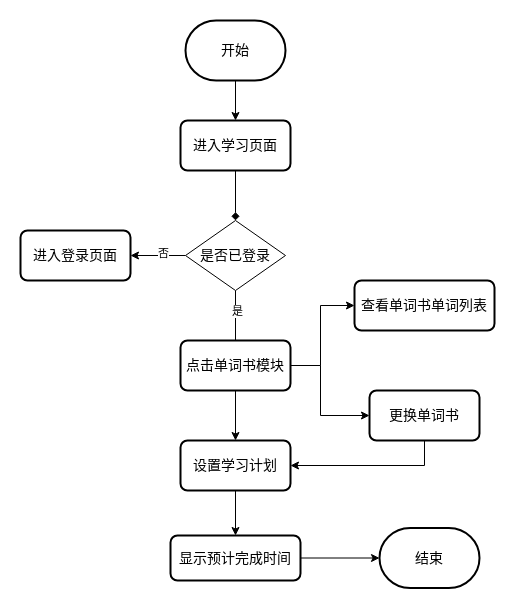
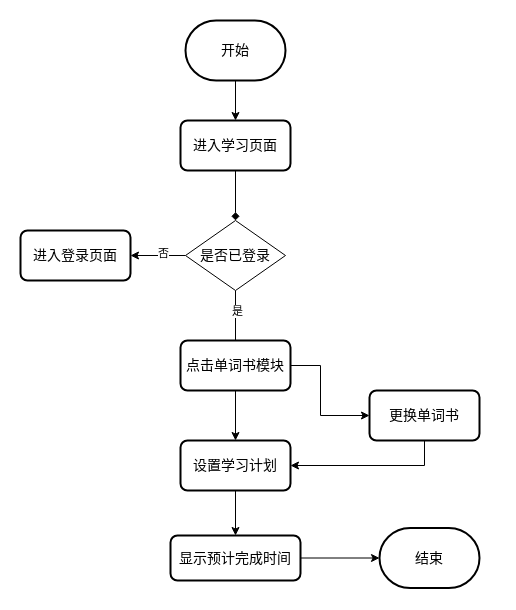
  <mxCell id="0" />
  <mxCell id="1" parent="0" />
  <mxCell id="2" value="结束" style="strokeWidth=2;html=1;shape=mxgraph.flowchart.terminator;whiteSpace=wrap;fontSize=14;" vertex="1" parent="1"><mxGeometry x="379" y="527.5" width="100" height="60" as="geometry" /></mxCell>
  <mxCell id="3" value="" style="edgeStyle=orthogonalEdgeStyle;rounded=0;orthogonalLoop=1;jettySize=auto;html=1;" edge="1" parent="1" source="4" target="6"><mxGeometry relative="1" as="geometry" /></mxCell>
  <mxCell id="4" value="开始" style="strokeWidth=2;html=1;shape=mxgraph.flowchart.terminator;whiteSpace=wrap;fontSize=14;" vertex="1" parent="1"><mxGeometry x="185" y="20" width="100" height="60" as="geometry" /></mxCell>
  <mxCell id="5" value="" style="edgeStyle=orthogonalEdgeStyle;rounded=0;orthogonalLoop=1;jettySize=auto;html=1;endArrow=diamond;" edge="1" parent="1" source="6" target="11"><mxGeometry relative="1" as="geometry" /></mxCell>
  <mxCell id="6" value="进入学习页面" style="rounded=1;whiteSpace=wrap;html=1;absoluteArcSize=1;arcSize=14;strokeWidth=2;fontSize=14;" vertex="1" parent="1"><mxGeometry x="180" y="120" width="110" height="50" as="geometry" /></mxCell>
  <mxCell id="7" value="" style="edgeStyle=orthogonalEdgeStyle;rounded=0;orthogonalLoop=1;jettySize=auto;html=1;" edge="1" parent="1" source="11" target="12"><mxGeometry relative="1" as="geometry" /></mxCell>
  <mxCell id="8" value="否" style="edgeLabel;html=1;align=center;verticalAlign=middle;resizable=0;points=[];" vertex="1" connectable="0" parent="7"><mxGeometry x="-0.149" y="-3" relative="1" as="geometry"><mxPoint as="offset" /></mxGeometry></mxCell>
  <mxCell id="9" value="" style="edgeStyle=orthogonalEdgeStyle;rounded=0;orthogonalLoop=1;jettySize=auto;html=1;endArrow=none;" edge="1" parent="1" source="11" target="16"><mxGeometry relative="1" as="geometry" /></mxCell>
  <mxCell id="10" value="是" style="edgeLabel;html=1;align=center;verticalAlign=middle;resizable=0;points=[];" vertex="1" connectable="0" parent="9"><mxGeometry x="-0.2" y="1" relative="1" as="geometry"><mxPoint as="offset" /></mxGeometry></mxCell>
  <mxCell id="11" value="是否已登录" style="shape=rhombus;perimeter=rhombusPerimeter;whiteSpace=wrap;html=1;align=center;fontSize=14;" vertex="1" parent="1"><mxGeometry x="185" y="220" width="100" height="70" as="geometry" /></mxCell>
  <mxCell id="12" value="进入登录页面" style="rounded=1;whiteSpace=wrap;html=1;absoluteArcSize=1;arcSize=14;strokeWidth=2;fontSize=14;" vertex="1" parent="1"><mxGeometry x="20" y="230" width="110" height="50" as="geometry" /></mxCell>
  <mxCell id="13" value="" style="edgeStyle=orthogonalEdgeStyle;rounded=0;orthogonalLoop=1;jettySize=auto;html=1;" edge="1" parent="1" source="16" target="18"><mxGeometry relative="1" as="geometry" /></mxCell>
  <mxCell id="14" value="" style="edgeStyle=orthogonalEdgeStyle;rounded=0;orthogonalLoop=1;jettySize=auto;html=1;" edge="1" parent="1" source="16" target="20"><mxGeometry relative="1" as="geometry"><Array as="points"><mxPoint x="320" y="365" /><mxPoint x="320" y="415" /></Array></mxGeometry></mxCell>
- <mxCell id="15" style="edgeStyle=orthogonalEdgeStyle;rounded=0;orthogonalLoop=1;jettySize=auto;html=1;entryX=0;entryY=0.5;entryDx=0;entryDy=0;" edge="1" parent="1" source="16" target="21"><mxGeometry relative="1" as="geometry"><Array as="points"><mxPoint x="320" y="365" /><mxPoint x="320" y="305" /></Array></mxGeometry></mxCell>
  <mxCell id="16" value="点击单词书模块" style="rounded=1;whiteSpace=wrap;html=1;absoluteArcSize=1;arcSize=14;strokeWidth=2;fontSize=14;" vertex="1" parent="1"><mxGeometry x="180" y="340" width="110" height="50" as="geometry" /></mxCell>
  <mxCell id="17" value="" style="edgeStyle=orthogonalEdgeStyle;rounded=0;orthogonalLoop=1;jettySize=auto;html=1;" edge="1" parent="1" source="18" target="23"><mxGeometry relative="1" as="geometry" /></mxCell>
  <mxCell id="18" value="设置学习计划" style="rounded=1;whiteSpace=wrap;html=1;absoluteArcSize=1;arcSize=14;strokeWidth=2;fontSize=14;" vertex="1" parent="1"><mxGeometry x="180" y="440" width="110" height="50" as="geometry" /></mxCell>
  <mxCell id="19" style="edgeStyle=orthogonalEdgeStyle;rounded=0;orthogonalLoop=1;jettySize=auto;html=1;entryX=1;entryY=0.5;entryDx=0;entryDy=0;exitX=0.5;exitY=1;exitDx=0;exitDy=0;" edge="1" parent="1" source="20" target="18"><mxGeometry relative="1" as="geometry" /></mxCell>
  <mxCell id="20" value="更换单词书" style="rounded=1;whiteSpace=wrap;html=1;absoluteArcSize=1;arcSize=14;strokeWidth=2;fontSize=14;" vertex="1" parent="1"><mxGeometry x="369" y="390" width="110" height="50" as="geometry" /></mxCell>
- <mxCell id="21" value="查看单词书单词列表" style="rounded=1;whiteSpace=wrap;html=1;absoluteArcSize=1;arcSize=14;strokeWidth=2;fontSize=14;" vertex="1" parent="1"><mxGeometry x="354" y="280" width="140" height="50" as="geometry" /></mxCell>
  <mxCell id="22" value="" style="edgeStyle=orthogonalEdgeStyle;rounded=0;orthogonalLoop=1;jettySize=auto;html=1;" edge="1" parent="1" source="23" target="2"><mxGeometry relative="1" as="geometry" /></mxCell>
  <mxCell id="23" value="显示预计完成时间" style="rounded=1;whiteSpace=wrap;html=1;absoluteArcSize=1;arcSize=14;strokeWidth=2;fontSize=14;" vertex="1" parent="1"><mxGeometry x="170" y="535" width="130" height="45" as="geometry" /></mxCell>
